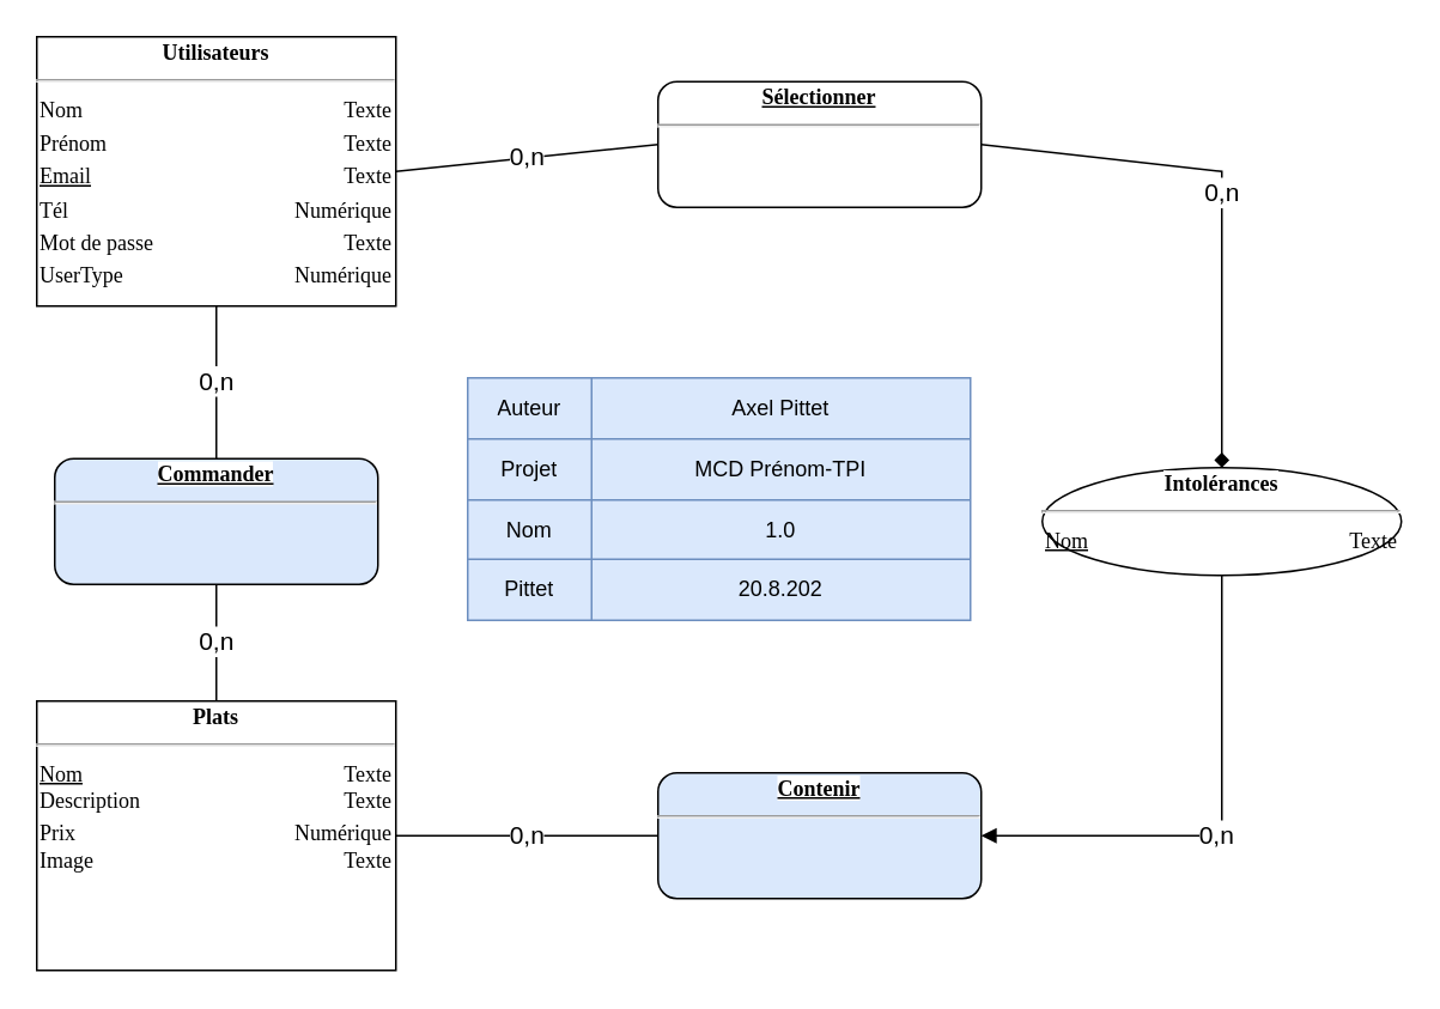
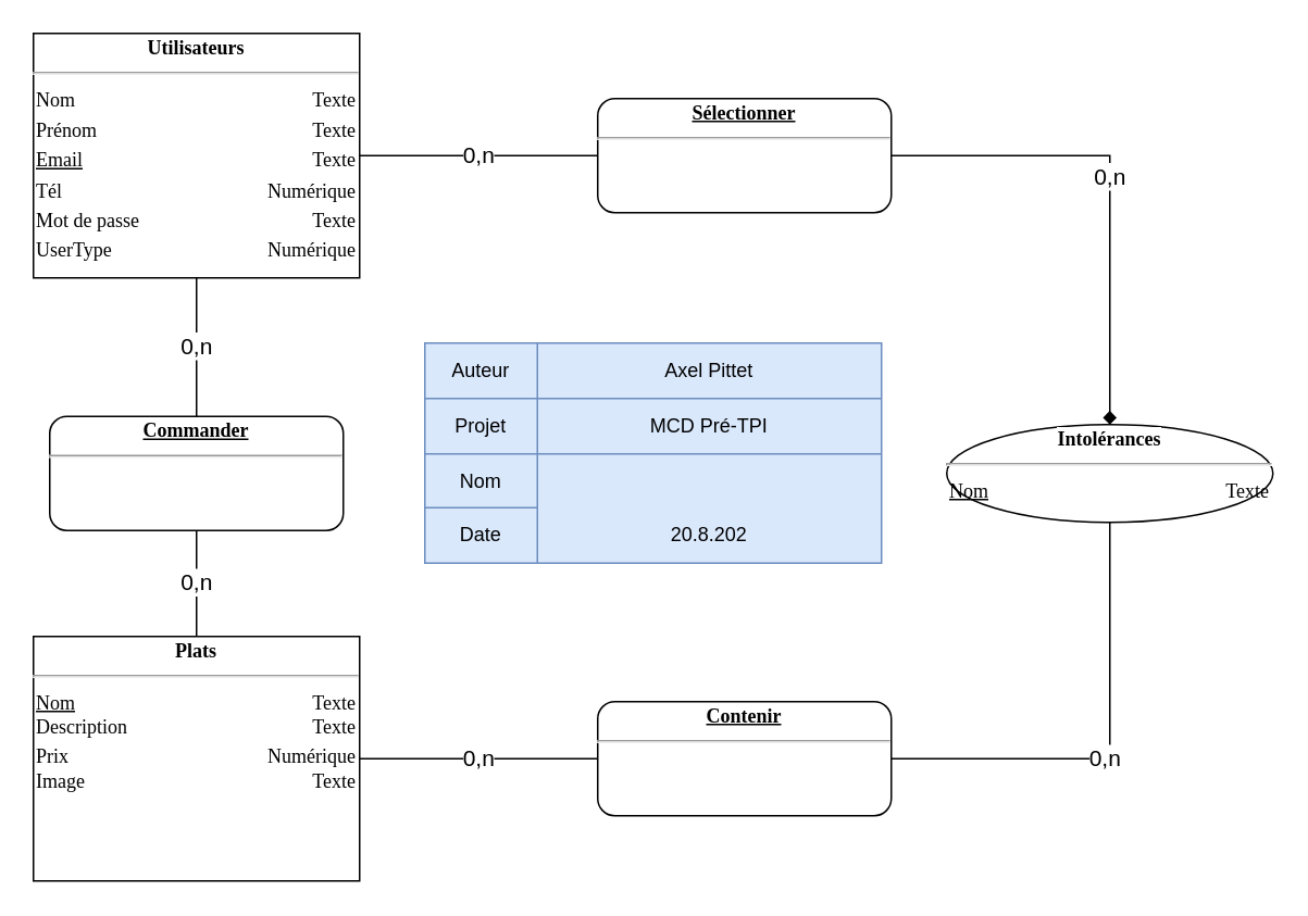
  <mxCell id="0" />
  <mxCell id="1" parent="0" />
  <mxCell id="2" value="&lt;div style=&quot;box-sizing: border-box ; width: 100% ; padding: 2px&quot;&gt;&lt;span style=&quot;background-color: rgb(255 , 255 , 255)&quot;&gt;&lt;b&gt;Utilisateurs&lt;/b&gt;&lt;/span&gt;&lt;/div&gt;&lt;hr&gt;&lt;table style=&quot;width: 100% ; font-size: 1em&quot; cellpadding=&quot;2&quot; cellspacing=&quot;0&quot;&gt;&lt;tbody&gt;&lt;tr&gt;&lt;td style=&quot;text-align: left&quot;&gt;Nom&lt;/td&gt;&lt;td style=&quot;text-align: right&quot;&gt;Texte&lt;/td&gt;&lt;/tr&gt;&lt;tr&gt;&lt;td style=&quot;text-align: left&quot;&gt;Prénom&lt;br&gt;&lt;/td&gt;&lt;td style=&quot;text-align: right&quot;&gt;Texte&lt;/td&gt;&lt;/tr&gt;&lt;tr&gt;&lt;td style=&quot;text-align: left&quot;&gt;&lt;u&gt;Email&lt;/u&gt;&lt;/td&gt;&lt;td style=&quot;text-align: right&quot;&gt;Texte&lt;/td&gt;&lt;/tr&gt;&lt;tr&gt;&lt;td style=&quot;text-align: left&quot;&gt;Tél&lt;/td&gt;&lt;td style=&quot;text-align: right&quot;&gt;Numérique&lt;/td&gt;&lt;/tr&gt;&lt;tr&gt;&lt;td style=&quot;text-align: left&quot;&gt;Mot de passe&lt;/td&gt;&lt;td style=&quot;text-align: right&quot;&gt;Texte&lt;/td&gt;&lt;/tr&gt;&lt;tr&gt;&lt;td style=&quot;text-align: left&quot;&gt;UserType&lt;/td&gt;&lt;td style=&quot;text-align: right&quot;&gt;Numérique&lt;/td&gt;&lt;/tr&gt;&lt;/tbody&gt;&lt;/table&gt;" style="verticalAlign=top;align=center;overflow=fill;html=1;rounded=0;shadow=0;comic=0;labelBackgroundColor=none;strokeColor=#000000;strokeWidth=1;fillColor=#ffffff;fontFamily=Verdana;fontSize=12;fontColor=#000000;" parent="1" vertex="1"><mxGeometry x="20" y="20" width="200" height="150" as="geometry" /></mxCell>
  <mxCell id="3" value="&lt;div style=&quot;box-sizing: border-box ; width: 100% ; padding: 2px&quot;&gt;&lt;span style=&quot;background-color: rgb(255 , 255 , 255)&quot;&gt;&lt;b&gt;Plats&lt;/b&gt;&lt;/span&gt;&lt;/div&gt;&lt;hr&gt;&lt;table style=&quot;width: 100% ; font-size: 1em&quot; cellpadding=&quot;2&quot; cellspacing=&quot;0&quot;&gt;&lt;tbody&gt;&lt;tr&gt;&lt;td style=&quot;text-align: left&quot;&gt;&lt;u&gt;Nom&lt;/u&gt;&lt;br&gt;Description&lt;/td&gt;&lt;td style=&quot;text-align: right&quot;&gt;Texte&lt;br&gt;Texte&lt;/td&gt;&lt;/tr&gt;&lt;tr&gt;&lt;td style=&quot;text-align: left&quot;&gt;Prix&lt;br&gt;Image&lt;/td&gt;&lt;td style=&quot;text-align: right&quot;&gt;Numérique&lt;br&gt;Texte&lt;/td&gt;&lt;/tr&gt;&lt;tr&gt;&lt;td style=&quot;text-align: left&quot;&gt;&lt;br&gt;&lt;/td&gt;&lt;td style=&quot;text-align: right&quot;&gt;&lt;br&gt;&lt;/td&gt;&lt;/tr&gt;&lt;/tbody&gt;&lt;/table&gt;" style="verticalAlign=top;align=center;overflow=fill;html=1;rounded=0;shadow=0;comic=0;labelBackgroundColor=none;strokeColor=#000000;strokeWidth=1;fillColor=#ffffff;fontFamily=Verdana;fontSize=12;fontColor=#000000;" parent="1" vertex="1"><mxGeometry x="20" y="390" width="200" height="150" as="geometry" /></mxCell>
  <mxCell id="4" value="&lt;div style=&quot;box-sizing: border-box ; width: 100% ; padding: 2px&quot;&gt;&lt;span style=&quot;background-color: rgb(255 , 255 , 255)&quot;&gt;&lt;b&gt;Intolérances&lt;/b&gt;&lt;/span&gt;&lt;/div&gt;&lt;hr&gt;&lt;table style=&quot;width: 100% ; font-size: 1em&quot; cellpadding=&quot;2&quot; cellspacing=&quot;0&quot;&gt;&lt;tbody&gt;&lt;tr&gt;&lt;td style=&quot;text-align: left&quot;&gt;&lt;u&gt;Nom&lt;/u&gt;&lt;/td&gt;&lt;td style=&quot;text-align: right&quot;&gt;Texte&lt;/td&gt;&lt;/tr&gt;&lt;tr&gt;&lt;td style=&quot;text-align: left&quot;&gt;&lt;/td&gt;&lt;td style=&quot;text-align: right&quot;&gt;&lt;br&gt;&lt;/td&gt;&lt;/tr&gt;&lt;tr&gt;&lt;td style=&quot;text-align: left&quot;&gt;&lt;br&gt;&lt;/td&gt;&lt;td style=&quot;text-align: right&quot;&gt;&lt;br&gt;&lt;/td&gt;&lt;/tr&gt;&lt;/tbody&gt;&lt;/table&gt;" style="ellipse;verticalAlign=top;align=center;overflow=fill;html=1;shadow=0;comic=0;labelBackgroundColor=none;strokeColor=#000000;strokeWidth=1;fillColor=#ffffff;fontFamily=Verdana;fontSize=12;fontColor=#000000;" parent="1" vertex="1"><mxGeometry x="580" y="260" width="200" height="60" as="geometry" /></mxCell>
- <mxCell id="5" value="&lt;div style=&quot;box-sizing: border-box ; width: 100% ; padding: 2px&quot;&gt;&lt;span style=&quot;background-color: rgb(255 , 255 , 255)&quot;&gt;&lt;b&gt;&lt;u&gt;Contenir&lt;/u&gt;&lt;/b&gt;&lt;/span&gt;&lt;/div&gt;&lt;hr&gt;" style="verticalAlign=top;align=center;overflow=fill;html=1;rounded=1;shadow=0;comic=0;labelBackgroundColor=none;strokeColor=#000000;strokeWidth=1;fillColor=#dae8fc;fontFamily=Verdana;fontSize=12;fontColor=#000000;" parent="1" vertex="1"><mxGeometry x="366" y="430" width="180" height="70" as="geometry" /></mxCell>
- <mxCell id="6" value="&lt;div style=&quot;box-sizing: border-box ; width: 100% ; padding: 2px&quot;&gt;&lt;span style=&quot;background-color: rgb(255 , 255 , 255)&quot;&gt;&lt;b&gt;&lt;u&gt;Sélectionner&lt;/u&gt;&lt;/b&gt;&lt;/span&gt;&lt;/div&gt;&lt;hr&gt;" style="verticalAlign=top;align=center;overflow=fill;html=1;rounded=1;shadow=0;comic=0;labelBackgroundColor=none;strokeColor=#000000;strokeWidth=1;fillColor=#ffffff;fontFamily=Verdana;fontSize=12;fontColor=#000000;" parent="1" vertex="1"><mxGeometry x="366" y="45" width="180" height="70" as="geometry" /></mxCell>
+ <mxCell id="5" value="&lt;div style=&quot;box-sizing: border-box ; width: 100% ; padding: 2px&quot;&gt;&lt;span style=&quot;background-color: rgb(255 , 255 , 255)&quot;&gt;&lt;b&gt;&lt;u&gt;Contenir&lt;/u&gt;&lt;/b&gt;&lt;/span&gt;&lt;/div&gt;&lt;hr&gt;" style="verticalAlign=top;align=center;overflow=fill;html=1;rounded=1;shadow=0;comic=0;labelBackgroundColor=none;strokeColor=#000000;strokeWidth=1;fillColor=#ffffff;fontFamily=Verdana;fontSize=12;fontColor=#000000;" parent="1" vertex="1"><mxGeometry x="366" y="430" width="180" height="70" as="geometry" /></mxCell>
+ <mxCell id="6" value="&lt;div style=&quot;box-sizing: border-box ; width: 100% ; padding: 2px&quot;&gt;&lt;span style=&quot;background-color: rgb(255 , 255 , 255)&quot;&gt;&lt;b&gt;&lt;u&gt;Sélectionner&lt;/u&gt;&lt;/b&gt;&lt;/span&gt;&lt;/div&gt;&lt;hr&gt;" style="verticalAlign=top;align=center;overflow=fill;html=1;rounded=1;shadow=0;comic=0;labelBackgroundColor=none;strokeColor=#000000;strokeWidth=1;fillColor=#ffffff;fontFamily=Verdana;fontSize=12;fontColor=#000000;" parent="1" vertex="1"><mxGeometry x="366" y="60" width="180" height="70" as="geometry" /></mxCell>
  <mxCell id="7" value="&lt;font style=&quot;font-size: 14px;&quot;&gt;0,n&lt;/font&gt;" style="endArrow=none;html=1;rounded=0;entryX=1;entryY=0.5;entryDx=0;entryDy=0;exitX=0;exitY=0.5;exitDx=0;exitDy=0;" parent="1" source="6" target="2" edge="1"><mxGeometry width="50" height="50" relative="1" as="geometry"><mxPoint x="360" y="190" as="sourcePoint" /><mxPoint x="410" y="140" as="targetPoint" /></mxGeometry></mxCell>
  <mxCell id="8" value="&lt;font style=&quot;font-size: 14px;&quot;&gt;0,n&lt;/font&gt;" style="endArrow=none;html=1;rounded=0;entryX=1;entryY=0.5;entryDx=0;entryDy=0;exitX=0;exitY=0.5;exitDx=0;exitDy=0;" parent="1" source="5" target="3" edge="1"><mxGeometry width="50" height="50" relative="1" as="geometry"><mxPoint x="530" y="145" as="sourcePoint" /><mxPoint x="250" y="145" as="targetPoint" /></mxGeometry></mxCell>
- <mxCell id="9" value="&lt;font style=&quot;font-size: 14px;&quot;&gt;0,n&lt;br&gt;&lt;/font&gt;" style="endArrow=block;html=1;rounded=0;entryX=1;entryY=0.5;entryDx=0;entryDy=0;exitX=0.5;exitY=1;exitDx=0;exitDy=0;" parent="1" source="4" target="5" edge="1"><mxGeometry x="0.064" width="50" height="50" relative="1" as="geometry"><mxPoint x="560" y="175" as="sourcePoint" /><mxPoint x="280" y="175" as="targetPoint" /><Array as="points"><mxPoint x="680" y="465" /></Array><mxPoint as="offset" /></mxGeometry></mxCell>
+ <mxCell id="9" value="&lt;font style=&quot;font-size: 14px;&quot;&gt;0,n&lt;br&gt;&lt;/font&gt;" style="endArrow=none;html=1;rounded=0;entryX=1;entryY=0.5;entryDx=0;entryDy=0;exitX=0.5;exitY=1;exitDx=0;exitDy=0;" parent="1" source="4" target="5" edge="1"><mxGeometry x="0.064" width="50" height="50" relative="1" as="geometry"><mxPoint x="560" y="175" as="sourcePoint" /><mxPoint x="280" y="175" as="targetPoint" /><Array as="points"><mxPoint x="680" y="465" /></Array><mxPoint as="offset" /></mxGeometry></mxCell>
  <mxCell id="10" value="&lt;font style=&quot;font-size: 14px;&quot;&gt;0,n&lt;/font&gt;" style="endArrow=diamond;html=1;rounded=0;entryX=0.5;entryY=0;entryDx=0;entryDy=0;exitX=1;exitY=0.5;exitDx=0;exitDy=0;" parent="1" source="6" target="4" edge="1"><mxGeometry x="-0.018" width="50" height="50" relative="1" as="geometry"><mxPoint x="570" y="185" as="sourcePoint" /><mxPoint x="290" y="185" as="targetPoint" /><Array as="points"><mxPoint x="680" y="95" /></Array><mxPoint as="offset" /></mxGeometry></mxCell>
  <mxCell id="11" value="" style="shape=table;html=1;whiteSpace=wrap;startSize=0;container=1;collapsible=0;childLayout=tableLayout;fillColor=#dae8fc;strokeColor=#6c8ebf;" parent="1" vertex="1"><mxGeometry x="260" y="210" width="280" height="135" as="geometry" /></mxCell>
  <mxCell id="12" value="" style="shape=partialRectangle;html=1;whiteSpace=wrap;collapsible=0;dropTarget=0;pointerEvents=0;fillColor=none;top=0;left=0;bottom=0;right=0;points=[[0,0.5],[1,0.5]];portConstraint=eastwest;" parent="11" vertex="1"><mxGeometry width="280" height="34" as="geometry" /></mxCell>
  <mxCell id="13" value="Auteur" style="shape=partialRectangle;html=1;whiteSpace=wrap;connectable=0;fillColor=none;top=0;left=0;bottom=0;right=0;overflow=hidden;" parent="12" vertex="1"><mxGeometry width="69" height="34" as="geometry"><mxRectangle width="69" height="34" as="alternateBounds" /></mxGeometry></mxCell>
  <mxCell id="14" value="Axel Pittet" style="shape=partialRectangle;html=1;whiteSpace=wrap;connectable=0;fillColor=none;top=0;left=0;bottom=0;right=0;overflow=hidden;" parent="12" vertex="1"><mxGeometry x="69" width="211" height="34" as="geometry"><mxRectangle width="211" height="34" as="alternateBounds" /></mxGeometry></mxCell>
  <mxCell id="15" value="" style="shape=partialRectangle;html=1;whiteSpace=wrap;collapsible=0;dropTarget=0;pointerEvents=0;fillColor=none;top=0;left=0;bottom=0;right=0;points=[[0,0.5],[1,0.5]];portConstraint=eastwest;" parent="11" vertex="1"><mxGeometry y="34" width="280" height="34" as="geometry" /></mxCell>
  <mxCell id="16" value="Projet" style="shape=partialRectangle;html=1;whiteSpace=wrap;connectable=0;fillColor=none;top=0;left=0;bottom=0;right=0;overflow=hidden;" parent="15" vertex="1"><mxGeometry width="69" height="34" as="geometry"><mxRectangle width="69" height="34" as="alternateBounds" /></mxGeometry></mxCell>
- <mxCell id="17" value="MCD Prénom-TPI" style="shape=partialRectangle;html=1;whiteSpace=wrap;connectable=0;fillColor=none;top=0;left=0;bottom=0;right=0;overflow=hidden;" parent="15" vertex="1"><mxGeometry x="69" width="211" height="34" as="geometry"><mxRectangle width="211" height="34" as="alternateBounds" /></mxGeometry></mxCell>
+ <mxCell id="17" value="MCD Pré-TPI" style="shape=partialRectangle;html=1;whiteSpace=wrap;connectable=0;fillColor=none;top=0;left=0;bottom=0;right=0;overflow=hidden;" parent="15" vertex="1"><mxGeometry x="69" width="211" height="34" as="geometry"><mxRectangle width="211" height="34" as="alternateBounds" /></mxGeometry></mxCell>
  <mxCell id="18" value="" style="shape=partialRectangle;html=1;whiteSpace=wrap;collapsible=0;dropTarget=0;pointerEvents=0;fillColor=none;top=0;left=0;bottom=0;right=0;points=[[0,0.5],[1,0.5]];portConstraint=eastwest;" parent="11" vertex="1"><mxGeometry y="68" width="280" height="33" as="geometry" /></mxCell>
  <mxCell id="19" value="Nom" style="shape=partialRectangle;html=1;whiteSpace=wrap;connectable=0;fillColor=none;top=0;left=0;bottom=0;right=0;overflow=hidden;" parent="18" vertex="1"><mxGeometry width="69" height="33" as="geometry"><mxRectangle width="69" height="33" as="alternateBounds" /></mxGeometry></mxCell>
- <mxCell id="20" value="1.0" style="shape=partialRectangle;html=1;whiteSpace=wrap;connectable=0;fillColor=none;top=0;left=0;bottom=0;right=0;overflow=hidden;" parent="18" vertex="1"><mxGeometry x="69" width="211" height="33" as="geometry"><mxRectangle width="211" height="33" as="alternateBounds" /></mxGeometry></mxCell>
  <mxCell id="21" style="shape=partialRectangle;html=1;whiteSpace=wrap;collapsible=0;dropTarget=0;pointerEvents=0;fillColor=none;top=0;left=0;bottom=0;right=0;points=[[0,0.5],[1,0.5]];portConstraint=eastwest;" parent="11" vertex="1"><mxGeometry y="101" width="280" height="34" as="geometry" /></mxCell>
- <mxCell id="22" value="Pittet" style="shape=partialRectangle;html=1;whiteSpace=wrap;connectable=0;fillColor=none;top=0;left=0;bottom=0;right=0;overflow=hidden;" parent="21" vertex="1"><mxGeometry width="69" height="34" as="geometry"><mxRectangle width="69" height="34" as="alternateBounds" /></mxGeometry></mxCell>
+ <mxCell id="22" value="Date" style="shape=partialRectangle;html=1;whiteSpace=wrap;connectable=0;fillColor=none;top=0;left=0;bottom=0;right=0;overflow=hidden;" parent="21" vertex="1"><mxGeometry width="69" height="34" as="geometry"><mxRectangle width="69" height="34" as="alternateBounds" /></mxGeometry></mxCell>
  <mxCell id="23" value="20.8.202" style="shape=partialRectangle;html=1;whiteSpace=wrap;connectable=0;fillColor=none;top=0;left=0;bottom=0;right=0;overflow=hidden;" parent="21" vertex="1"><mxGeometry x="69" width="211" height="34" as="geometry"><mxRectangle width="211" height="34" as="alternateBounds" /></mxGeometry></mxCell>
- <mxCell id="24" value="&lt;div style=&quot;box-sizing: border-box ; width: 100% ; padding: 2px&quot;&gt;&lt;span style=&quot;background-color: rgb(255 , 255 , 255)&quot;&gt;&lt;b&gt;&lt;u&gt;Commander&lt;/u&gt;&lt;/b&gt;&lt;/span&gt;&lt;/div&gt;&lt;hr&gt;" style="verticalAlign=top;align=center;overflow=fill;html=1;rounded=1;shadow=0;comic=0;labelBackgroundColor=none;strokeColor=#000000;strokeWidth=1;fillColor=#dae8fc;fontFamily=Verdana;fontSize=12;fontColor=#000000;" parent="1" vertex="1"><mxGeometry x="30" y="255" width="180" height="70" as="geometry" /></mxCell>
+ <mxCell id="24" value="&lt;div style=&quot;box-sizing: border-box ; width: 100% ; padding: 2px&quot;&gt;&lt;span style=&quot;background-color: rgb(255 , 255 , 255)&quot;&gt;&lt;b&gt;&lt;u&gt;Commander&lt;/u&gt;&lt;/b&gt;&lt;/span&gt;&lt;/div&gt;&lt;hr&gt;" style="verticalAlign=top;align=center;overflow=fill;html=1;rounded=1;shadow=0;comic=0;labelBackgroundColor=none;strokeColor=#000000;strokeWidth=1;fillColor=#ffffff;fontFamily=Verdana;fontSize=12;fontColor=#000000;" parent="1" vertex="1"><mxGeometry x="30" y="255" width="180" height="70" as="geometry" /></mxCell>
  <mxCell id="25" value="&lt;font style=&quot;font-size: 14px;&quot;&gt;0,n&lt;/font&gt;" style="endArrow=none;html=1;rounded=0;entryX=0.5;entryY=1;entryDx=0;entryDy=0;exitX=0.5;exitY=0;exitDx=0;exitDy=0;" parent="1" source="24" target="2" edge="1"><mxGeometry width="50" height="50" relative="1" as="geometry"><mxPoint x="376" y="105" as="sourcePoint" /><mxPoint x="230" y="105" as="targetPoint" /></mxGeometry></mxCell>
  <mxCell id="26" value="&lt;font style=&quot;font-size: 14px;&quot;&gt;0,n&lt;/font&gt;" style="endArrow=none;html=1;rounded=0;entryX=0.5;entryY=1;entryDx=0;entryDy=0;exitX=0.5;exitY=0;exitDx=0;exitDy=0;" parent="1" source="3" target="24" edge="1"><mxGeometry width="50" height="50" relative="1" as="geometry"><mxPoint x="386" y="115" as="sourcePoint" /><mxPoint x="240" y="115" as="targetPoint" /></mxGeometry></mxCell>
